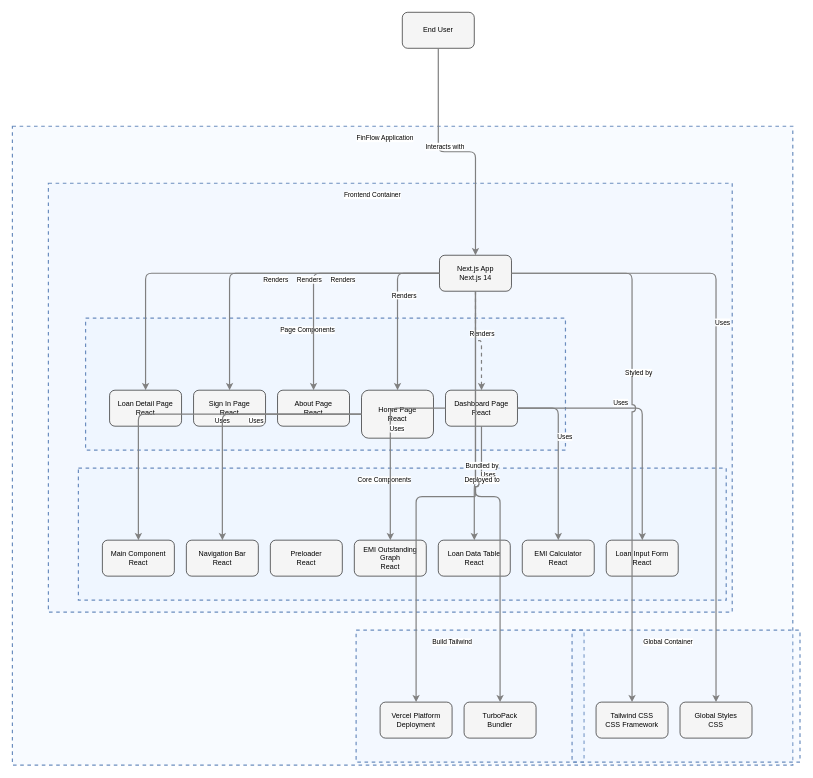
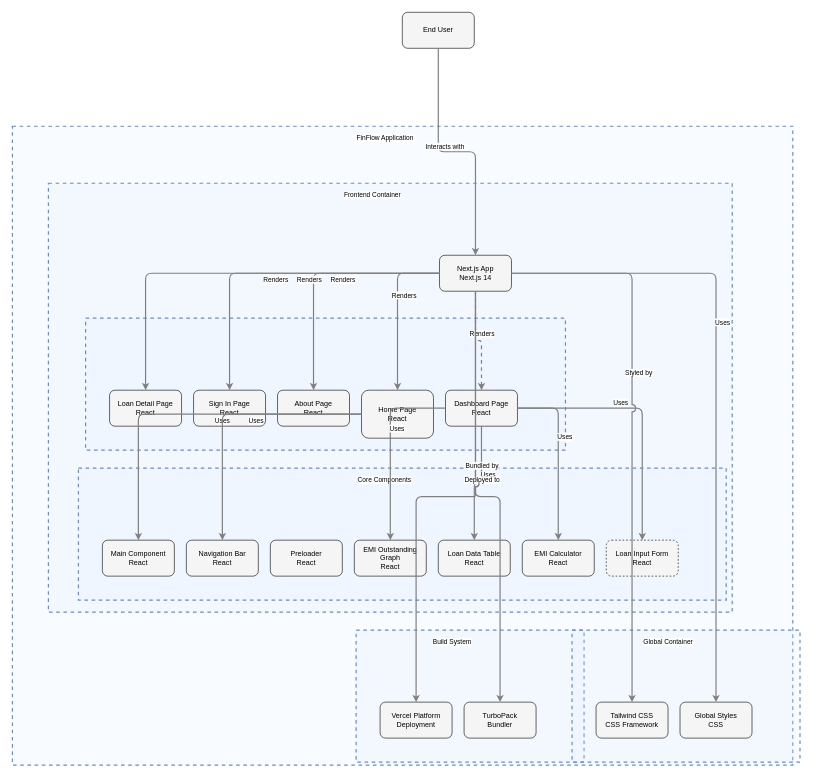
  <mxCell id="0" />
  <mxCell id="1" parent="0" />
  <mxCell id="2" value="" style="html=1;whiteSpace=wrap;container=1;fillColor=#dae8fc;strokeColor=#6c8ebf;dashed=1;fillOpacity=20;strokeWidth=2;containerType=none;recursiveResize=0;movable=1;resizable=1;autosize=0;dropTarget=0" vertex="1" parent="10"><mxGeometry x="50" y="475" width="1080" height="220" as="geometry" /></mxCell>
  <mxCell id="3" value="Core Components" style="edgeLabel;html=1;align=center;verticalAlign=middle;resizable=0;labelBackgroundColor=white;spacing=5" vertex="1" parent="10"><mxGeometry x="58" y="483" width="1004" height="24" as="geometry" /></mxCell>
  <mxCell id="4" value="" style="html=1;whiteSpace=wrap;container=1;fillColor=#dae8fc;strokeColor=#6c8ebf;dashed=1;fillOpacity=20;strokeWidth=2;containerType=none;recursiveResize=0;movable=1;resizable=1;autosize=0;dropTarget=0" vertex="1" parent="10"><mxGeometry x="62" y="225" width="800" height="220" as="geometry" /></mxCell>
- <mxCell id="5" value="Page Components" style="edgeLabel;html=1;align=center;verticalAlign=middle;resizable=0;labelBackgroundColor=white;spacing=5" vertex="1" parent="10"><mxGeometry x="70" y="233" width="724" height="24" as="geometry" /></mxCell>
  <mxCell id="6" value="" style="html=1;whiteSpace=wrap;container=1;fillColor=#dae8fc;strokeColor=#6c8ebf;dashed=1;fillOpacity=20;strokeWidth=2;containerType=none;recursiveResize=0;movable=1;resizable=1;autosize=0;dropTarget=0" vertex="1" parent="12"><mxGeometry x="573" y="840" width="380" height="220" as="geometry" /></mxCell>
- <mxCell id="7" value="Build Tailwind" style="edgeLabel;html=1;align=center;verticalAlign=middle;resizable=0;labelBackgroundColor=white;spacing=5" vertex="1" parent="12"><mxGeometry x="581" y="848" width="304" height="24" as="geometry" /></mxCell>
+ <mxCell id="7" value="Build System" style="edgeLabel;html=1;align=center;verticalAlign=middle;resizable=0;labelBackgroundColor=white;spacing=5" vertex="1" parent="12"><mxGeometry x="581" y="848" width="304" height="24" as="geometry" /></mxCell>
  <mxCell id="8" value="" style="html=1;whiteSpace=wrap;container=1;fillColor=#dae8fc;strokeColor=#6c8ebf;dashed=1;fillOpacity=20;strokeWidth=2;containerType=none;recursiveResize=0;movable=1;resizable=1;autosize=0;dropTarget=0" vertex="1" parent="12"><mxGeometry x="933" y="840" width="380" height="220" as="geometry" /></mxCell>
  <mxCell id="9" value="Global Container" style="edgeLabel;html=1;align=center;verticalAlign=middle;resizable=0;labelBackgroundColor=white;spacing=5" vertex="1" parent="12"><mxGeometry x="941" y="848" width="304" height="24" as="geometry" /></mxCell>
  <mxCell id="10" value="" style="html=1;whiteSpace=wrap;container=1;fillColor=#dae8fc;strokeColor=#6c8ebf;dashed=1;fillOpacity=20;strokeWidth=2;containerType=none;recursiveResize=0;movable=1;resizable=1;autosize=0;dropTarget=0" vertex="1" parent="12"><mxGeometry x="60" y="95" width="1140" height="715" as="geometry" /></mxCell>
  <mxCell id="11" value="Frontend Container" style="edgeLabel;html=1;align=center;verticalAlign=middle;resizable=0;labelBackgroundColor=white;spacing=5" vertex="1" parent="12"><mxGeometry x="68" y="103" width="1064" height="24" as="geometry" /></mxCell>
  <mxCell id="12" value="" style="html=1;whiteSpace=wrap;container=1;fillColor=#dae8fc;strokeColor=#6c8ebf;dashed=1;fillOpacity=20;strokeWidth=2;containerType=none;recursiveResize=0;movable=1;resizable=1;autosize=0;dropTarget=0" vertex="1" parent="1"><mxGeometry x="20" y="210" width="1301" height="1065" as="geometry" /></mxCell>
  <mxCell id="13" value="FinFlow Application" style="edgeLabel;html=1;align=center;verticalAlign=middle;resizable=0;labelBackgroundColor=white;spacing=5" vertex="1" parent="1"><mxGeometry x="28" y="218" width="1225" height="24" as="geometry" /></mxCell>
  <mxCell id="14" value="End User" style="rounded=1;whiteSpace=wrap;html=1;fillColor=#f5f5f5" vertex="1" parent="1"><mxGeometry x="670" y="20" width="120" height="60" as="geometry" /></mxCell>
  <mxCell id="15" value="Next.js App&lt;br&gt;Next.js 14" style="rounded=1;whiteSpace=wrap;html=1;fillColor=#f5f5f5" vertex="1" parent="10"><mxGeometry x="652" y="120" width="120" height="60" as="geometry" /></mxCell>
  <mxCell id="16" value="Home Page&lt;br&gt;React" style="rounded=1;whiteSpace=wrap;html=1;fillColor=#f5f5f5" vertex="1" parent="4"><mxGeometry x="460" y="120" width="120" height="80" as="geometry" /></mxCell>
  <mxCell id="17" value="About Page&lt;br&gt;React" style="rounded=1;whiteSpace=wrap;html=1;fillColor=#f5f5f5" vertex="1" parent="4"><mxGeometry x="320" y="120" width="120" height="60" as="geometry" /></mxCell>
  <mxCell id="18" value="Dashboard Page&lt;br&gt;React" style="rounded=1;whiteSpace=wrap;html=1;fillColor=#f5f5f5" vertex="1" parent="4"><mxGeometry x="600" y="120" width="120" height="60" as="geometry" /></mxCell>
  <mxCell id="19" value="Sign In Page&lt;br&gt;React" style="rounded=1;whiteSpace=wrap;html=1;fillColor=#f5f5f5" vertex="1" parent="4"><mxGeometry x="180" y="120" width="120" height="60" as="geometry" /></mxCell>
  <mxCell id="20" value="Loan Detail Page&lt;br&gt;React" style="rounded=1;whiteSpace=wrap;html=1;fillColor=#f5f5f5" vertex="1" parent="4"><mxGeometry x="40" y="120" width="120" height="60" as="geometry" /></mxCell>
  <mxCell id="21" value="Navigation Bar&lt;br&gt;React" style="rounded=1;whiteSpace=wrap;html=1;fillColor=#f5f5f5" vertex="1" parent="2"><mxGeometry x="180" y="120" width="120" height="60" as="geometry" /></mxCell>
  <mxCell id="22" value="Main Component&lt;br&gt;React" style="rounded=1;whiteSpace=wrap;html=1;fillColor=#f5f5f5" vertex="1" parent="2"><mxGeometry x="40" y="120" width="120" height="60" as="geometry" /></mxCell>
  <mxCell id="23" value="EMI Calculator&lt;br&gt;React" style="rounded=1;whiteSpace=wrap;html=1;fillColor=#f5f5f5" vertex="1" parent="2"><mxGeometry x="740" y="120" width="120" height="60" as="geometry" /></mxCell>
- <mxCell id="24" value="Loan Input Form&lt;br&gt;React" style="rounded=1;whiteSpace=wrap;html=1;fillColor=#f5f5f5" vertex="1" parent="2"><mxGeometry x="880" y="120" width="120" height="60" as="geometry" /></mxCell>
+ <mxCell id="24" value="Loan Input Form&lt;br&gt;React" style="rounded=1;whiteSpace=wrap;html=1;fillColor=#f5f5f5;dashed=1;" vertex="1" parent="2"><mxGeometry x="880" y="120" width="120" height="60" as="geometry" /></mxCell>
  <mxCell id="25" value="EMI Outstanding Graph&lt;br&gt;React" style="rounded=1;whiteSpace=wrap;html=1;fillColor=#f5f5f5" vertex="1" parent="2"><mxGeometry x="460" y="120" width="120" height="60" as="geometry" /></mxCell>
  <mxCell id="26" value="Loan Data Table&lt;br&gt;React" style="rounded=1;whiteSpace=wrap;html=1;fillColor=#f5f5f5" vertex="1" parent="2"><mxGeometry x="600" y="120" width="120" height="60" as="geometry" /></mxCell>
  <mxCell id="27" value="Preloader&lt;br&gt;React" style="rounded=1;whiteSpace=wrap;html=1;fillColor=#f5f5f5" vertex="1" parent="2"><mxGeometry x="320" y="120" width="120" height="60" as="geometry" /></mxCell>
  <mxCell id="28" value="Tailwind CSS&lt;br&gt;CSS Framework" style="rounded=1;whiteSpace=wrap;html=1;fillColor=#f5f5f5" vertex="1" parent="8"><mxGeometry x="40" y="120" width="120" height="60" as="geometry" /></mxCell>
  <mxCell id="29" value="Global Styles&lt;br&gt;CSS" style="rounded=1;whiteSpace=wrap;html=1;fillColor=#f5f5f5" vertex="1" parent="8"><mxGeometry x="180" y="120" width="120" height="60" as="geometry" /></mxCell>
  <mxCell id="30" value="Vercel Platform&lt;br&gt;Deployment" style="rounded=1;whiteSpace=wrap;html=1;fillColor=#f5f5f5" vertex="1" parent="6"><mxGeometry x="40" y="120" width="120" height="60" as="geometry" /></mxCell>
  <mxCell id="31" value="TurboPack&lt;br&gt;Bundler" style="rounded=1;whiteSpace=wrap;html=1;fillColor=#f5f5f5" vertex="1" parent="6"><mxGeometry x="180" y="120" width="120" height="60" as="geometry" /></mxCell>
  <mxCell id="32" style="edgeStyle=orthogonalEdgeStyle;rounded=1;orthogonalLoop=1;jettySize=auto;html=1;strokeColor=#808080;strokeWidth=2;jumpStyle=arc;jumpSize=10;spacing=15;labelBackgroundColor=white;labelBorderColor=none" edge="1" parent="1" source="14" target="15"><mxGeometry relative="1" as="geometry" /></mxCell>
  <mxCell id="33" value="Interacts with" style="edgeLabel;html=1;align=center;verticalAlign=middle;resizable=0;points=[];" vertex="1" connectable="0" parent="32"><mxGeometry x="-0.2" y="10" relative="1" as="geometry"><mxPoint as="offset" /></mxGeometry></mxCell>
  <mxCell id="34" style="edgeStyle=orthogonalEdgeStyle;rounded=1;orthogonalLoop=1;jettySize=auto;html=1;strokeColor=#808080;strokeWidth=2;jumpStyle=arc;jumpSize=10;spacing=15;labelBackgroundColor=white;labelBorderColor=none" edge="1" parent="1" source="15" target="16"><mxGeometry relative="1" as="geometry" /></mxCell>
  <mxCell id="35" value="Renders" style="edgeLabel;html=1;align=center;verticalAlign=middle;resizable=0;points=[];" vertex="1" connectable="0" parent="34"><mxGeometry x="-0.2" y="10" relative="1" as="geometry"><mxPoint as="offset" /></mxGeometry></mxCell>
  <mxCell id="36" style="edgeStyle=orthogonalEdgeStyle;rounded=1;orthogonalLoop=1;jettySize=auto;html=1;strokeColor=#808080;strokeWidth=2;jumpStyle=arc;jumpSize=10;spacing=15;labelBackgroundColor=white;labelBorderColor=none" edge="1" parent="1" source="15" target="17"><mxGeometry relative="1" as="geometry" /></mxCell>
  <mxCell id="37" value="Renders" style="edgeLabel;html=1;align=center;verticalAlign=middle;resizable=0;points=[];" vertex="1" connectable="0" parent="36"><mxGeometry x="-0.2" y="10" relative="1" as="geometry"><mxPoint as="offset" /></mxGeometry></mxCell>
  <mxCell id="38" style="edgeStyle=orthogonalEdgeStyle;rounded=1;orthogonalLoop=1;jettySize=auto;html=1;strokeColor=#808080;strokeWidth=2;jumpStyle=arc;jumpSize=10;spacing=15;labelBackgroundColor=white;labelBorderColor=none;dashed=1;" edge="1" parent="1" source="15" target="18"><mxGeometry relative="1" as="geometry" /></mxCell>
  <mxCell id="39" value="Renders" style="edgeLabel;html=1;align=center;verticalAlign=middle;resizable=0;points=[];" vertex="1" connectable="0" parent="38"><mxGeometry x="-0.2" y="10" relative="1" as="geometry"><mxPoint as="offset" /></mxGeometry></mxCell>
  <mxCell id="40" style="edgeStyle=orthogonalEdgeStyle;rounded=1;orthogonalLoop=1;jettySize=auto;html=1;strokeColor=#808080;strokeWidth=2;jumpStyle=arc;jumpSize=10;spacing=15;labelBackgroundColor=white;labelBorderColor=none" edge="1" parent="1" source="15" target="19"><mxGeometry relative="1" as="geometry" /></mxCell>
  <mxCell id="41" value="Renders" style="edgeLabel;html=1;align=center;verticalAlign=middle;resizable=0;points=[];" vertex="1" connectable="0" parent="40"><mxGeometry x="-0.2" y="10" relative="1" as="geometry"><mxPoint as="offset" /></mxGeometry></mxCell>
  <mxCell id="42" style="edgeStyle=orthogonalEdgeStyle;rounded=1;orthogonalLoop=1;jettySize=auto;html=1;strokeColor=#808080;strokeWidth=2;jumpStyle=arc;jumpSize=10;spacing=15;labelBackgroundColor=white;labelBorderColor=none" edge="1" parent="1" source="15" target="20"><mxGeometry relative="1" as="geometry" /></mxCell>
  <mxCell id="43" value="Renders" style="edgeLabel;html=1;align=center;verticalAlign=middle;resizable=0;points=[];" vertex="1" connectable="0" parent="42"><mxGeometry x="-0.2" y="10" relative="1" as="geometry"><mxPoint as="offset" /></mxGeometry></mxCell>
  <mxCell id="44" style="edgeStyle=orthogonalEdgeStyle;rounded=1;orthogonalLoop=1;jettySize=auto;html=1;strokeColor=#808080;strokeWidth=2;jumpStyle=arc;jumpSize=10;spacing=15;labelBackgroundColor=white;labelBorderColor=none" edge="1" parent="1" source="16" target="22"><mxGeometry relative="1" as="geometry" /></mxCell>
  <mxCell id="45" value="Uses" style="edgeLabel;html=1;align=center;verticalAlign=middle;resizable=0;points=[];" vertex="1" connectable="0" parent="44"><mxGeometry x="-0.2" y="10" relative="1" as="geometry"><mxPoint as="offset" /></mxGeometry></mxCell>
  <mxCell id="46" style="edgeStyle=orthogonalEdgeStyle;rounded=1;orthogonalLoop=1;jettySize=auto;html=1;strokeColor=#808080;strokeWidth=2;jumpStyle=arc;jumpSize=10;spacing=15;labelBackgroundColor=white;labelBorderColor=none" edge="1" parent="1" source="16" target="21"><mxGeometry relative="1" as="geometry" /></mxCell>
  <mxCell id="47" value="Uses" style="edgeLabel;html=1;align=center;verticalAlign=middle;resizable=0;points=[];" vertex="1" connectable="0" parent="46"><mxGeometry x="-0.2" y="10" relative="1" as="geometry"><mxPoint as="offset" /></mxGeometry></mxCell>
  <mxCell id="48" style="edgeStyle=orthogonalEdgeStyle;rounded=1;orthogonalLoop=1;jettySize=auto;html=1;strokeColor=#808080;strokeWidth=2;jumpStyle=arc;jumpSize=10;spacing=15;labelBackgroundColor=white;labelBorderColor=none" edge="1" parent="1" source="18" target="23"><mxGeometry relative="1" as="geometry" /></mxCell>
  <mxCell id="49" value="Uses" style="edgeLabel;html=1;align=center;verticalAlign=middle;resizable=0;points=[];" vertex="1" connectable="0" parent="48"><mxGeometry x="-0.2" y="10" relative="1" as="geometry"><mxPoint as="offset" /></mxGeometry></mxCell>
  <mxCell id="50" style="edgeStyle=orthogonalEdgeStyle;rounded=1;orthogonalLoop=1;jettySize=auto;html=1;strokeColor=#808080;strokeWidth=2;jumpStyle=arc;jumpSize=10;spacing=15;labelBackgroundColor=white;labelBorderColor=none" edge="1" parent="1" source="18" target="24"><mxGeometry relative="1" as="geometry" /></mxCell>
  <mxCell id="51" value="Uses" style="edgeLabel;html=1;align=center;verticalAlign=middle;resizable=0;points=[];" vertex="1" connectable="0" parent="50"><mxGeometry x="-0.2" y="10" relative="1" as="geometry"><mxPoint as="offset" /></mxGeometry></mxCell>
  <mxCell id="52" style="edgeStyle=orthogonalEdgeStyle;rounded=1;orthogonalLoop=1;jettySize=auto;html=1;strokeColor=#808080;strokeWidth=2;jumpStyle=arc;jumpSize=10;spacing=15;labelBackgroundColor=white;labelBorderColor=none" edge="1" parent="1" source="18" target="25"><mxGeometry relative="1" as="geometry" /></mxCell>
  <mxCell id="53" value="Uses" style="edgeLabel;html=1;align=center;verticalAlign=middle;resizable=0;points=[];" vertex="1" connectable="0" parent="52"><mxGeometry x="-0.2" y="10" relative="1" as="geometry"><mxPoint as="offset" /></mxGeometry></mxCell>
  <mxCell id="54" style="edgeStyle=orthogonalEdgeStyle;rounded=1;orthogonalLoop=1;jettySize=auto;html=1;strokeColor=#808080;strokeWidth=2;jumpStyle=arc;jumpSize=10;spacing=15;labelBackgroundColor=white;labelBorderColor=none" edge="1" parent="1" source="18" target="26"><mxGeometry relative="1" as="geometry" /></mxCell>
  <mxCell id="55" value="Uses" style="edgeLabel;html=1;align=center;verticalAlign=middle;resizable=0;points=[];" vertex="1" connectable="0" parent="54"><mxGeometry x="-0.2" y="10" relative="1" as="geometry"><mxPoint as="offset" /></mxGeometry></mxCell>
  <mxCell id="56" style="edgeStyle=orthogonalEdgeStyle;rounded=1;orthogonalLoop=1;jettySize=auto;html=1;strokeColor=#808080;strokeWidth=2;jumpStyle=arc;jumpSize=10;spacing=15;labelBackgroundColor=white;labelBorderColor=none" edge="1" parent="1" source="15" target="28"><mxGeometry relative="1" as="geometry" /></mxCell>
  <mxCell id="57" value="Styled by" style="edgeLabel;html=1;align=center;verticalAlign=middle;resizable=0;points=[];" vertex="1" connectable="0" parent="56"><mxGeometry x="-0.2" y="10" relative="1" as="geometry"><mxPoint as="offset" /></mxGeometry></mxCell>
  <mxCell id="58" style="edgeStyle=orthogonalEdgeStyle;rounded=1;orthogonalLoop=1;jettySize=auto;html=1;strokeColor=#808080;strokeWidth=2;jumpStyle=arc;jumpSize=10;spacing=15;labelBackgroundColor=white;labelBorderColor=none" edge="1" parent="1" source="15" target="29"><mxGeometry relative="1" as="geometry" /></mxCell>
  <mxCell id="59" value="Uses" style="edgeLabel;html=1;align=center;verticalAlign=middle;resizable=0;points=[];" vertex="1" connectable="0" parent="58"><mxGeometry x="-0.2" y="10" relative="1" as="geometry"><mxPoint as="offset" /></mxGeometry></mxCell>
  <mxCell id="60" style="edgeStyle=orthogonalEdgeStyle;rounded=1;orthogonalLoop=1;jettySize=auto;html=1;strokeColor=#808080;strokeWidth=2;jumpStyle=arc;jumpSize=10;spacing=15;labelBackgroundColor=white;labelBorderColor=none" edge="1" parent="1" source="15" target="30"><mxGeometry relative="1" as="geometry" /></mxCell>
  <mxCell id="61" value="Deployed to" style="edgeLabel;html=1;align=center;verticalAlign=middle;resizable=0;points=[];" vertex="1" connectable="0" parent="60"><mxGeometry x="-0.2" y="10" relative="1" as="geometry"><mxPoint as="offset" /></mxGeometry></mxCell>
  <mxCell id="62" style="edgeStyle=orthogonalEdgeStyle;rounded=1;orthogonalLoop=1;jettySize=auto;html=1;strokeColor=#808080;strokeWidth=2;jumpStyle=arc;jumpSize=10;spacing=15;labelBackgroundColor=white;labelBorderColor=none" edge="1" parent="1" source="15" target="31"><mxGeometry relative="1" as="geometry" /></mxCell>
  <mxCell id="63" value="Bundled by" style="edgeLabel;html=1;align=center;verticalAlign=middle;resizable=0;points=[];" vertex="1" connectable="0" parent="62"><mxGeometry x="-0.2" y="10" relative="1" as="geometry"><mxPoint as="offset" /></mxGeometry></mxCell>
